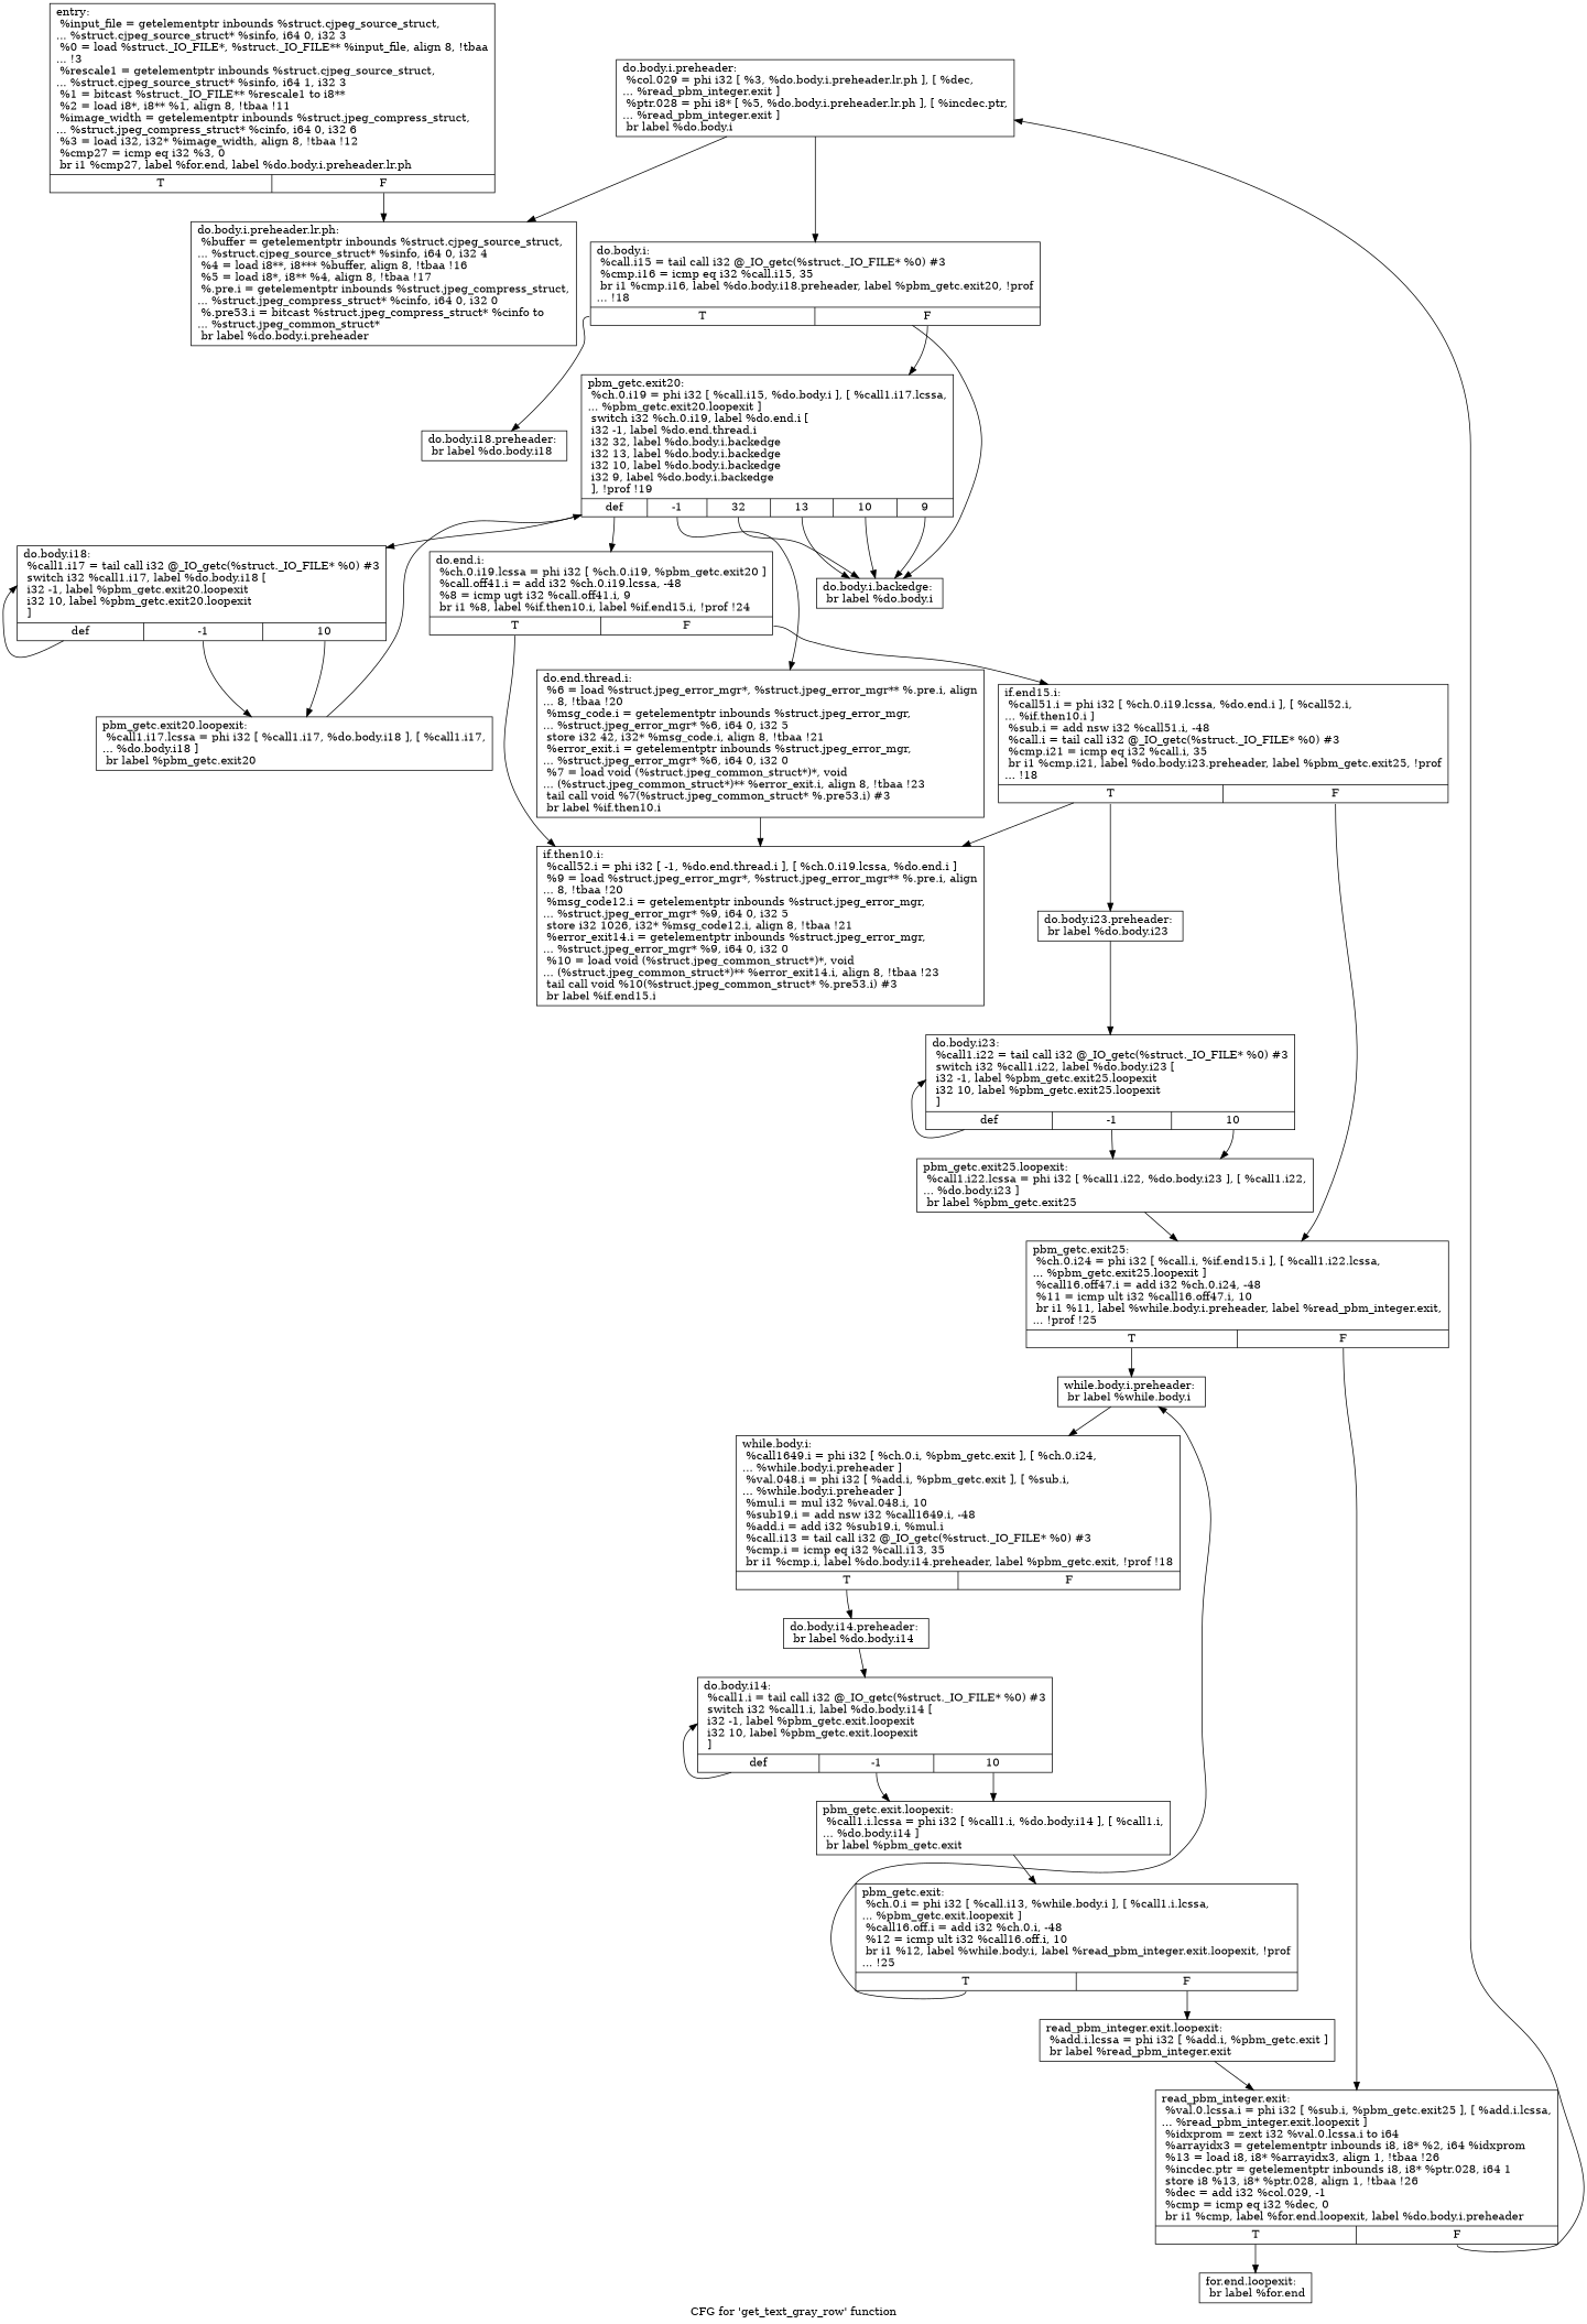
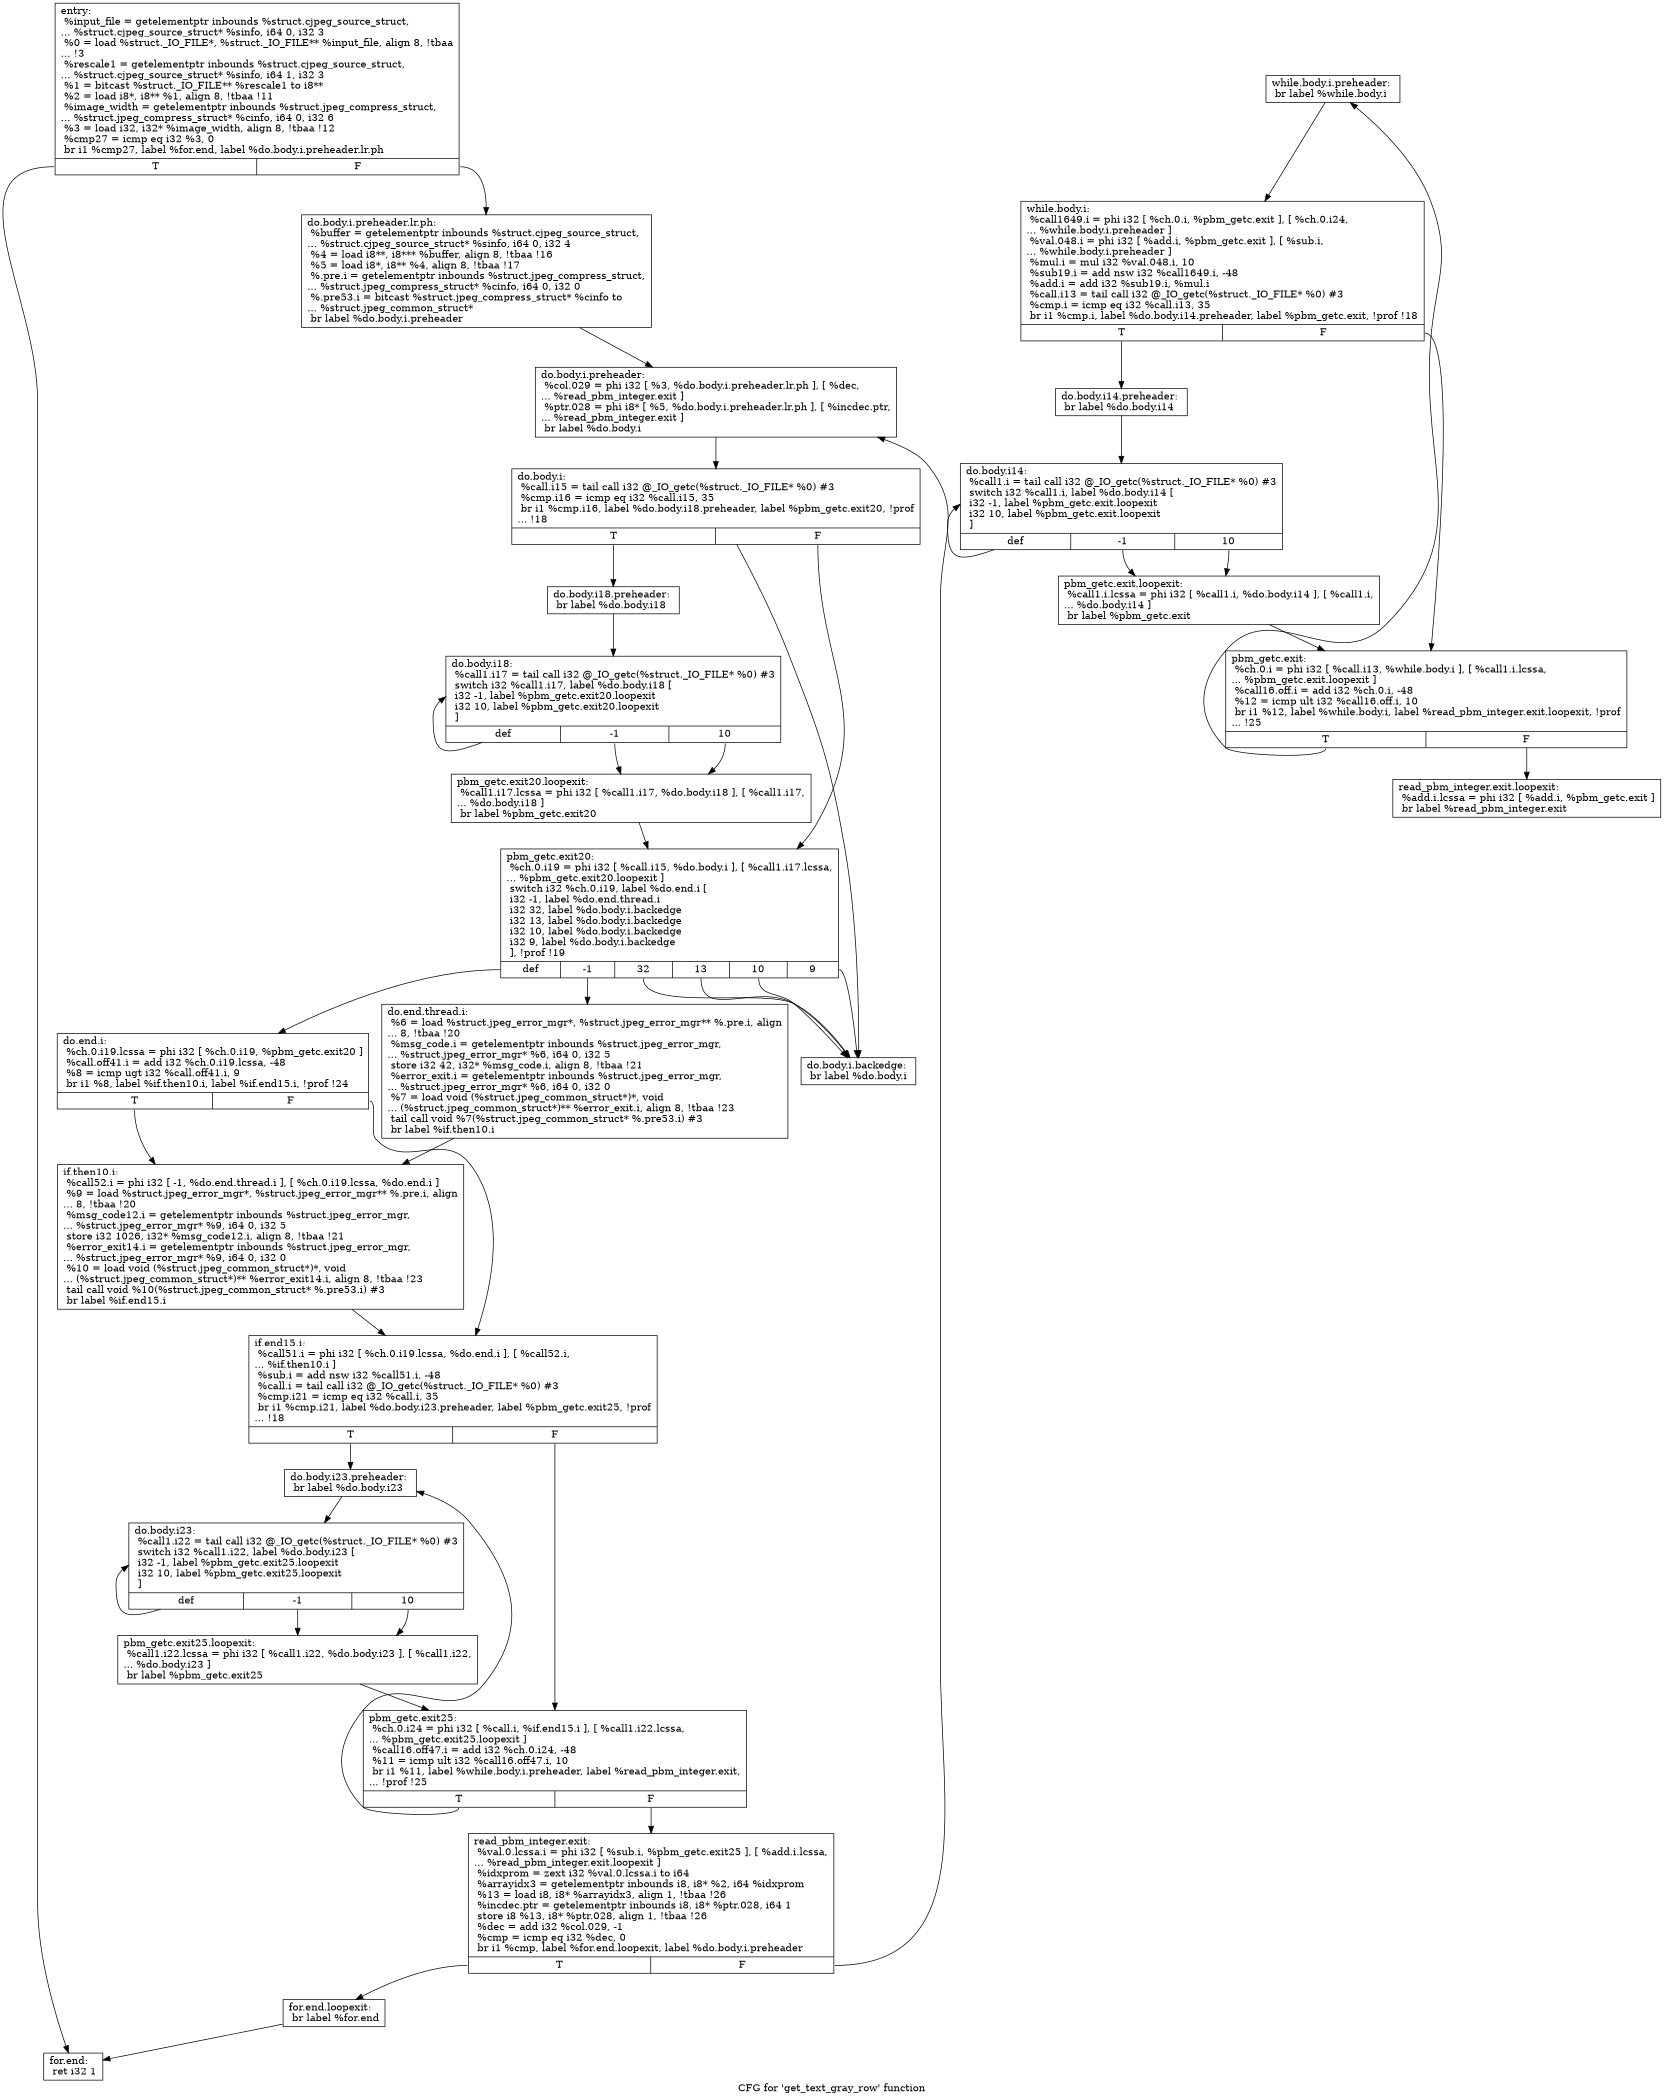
  digraph {
    label="CFG for 'get_text_gray_row' function"
    node [shape=record]
    n1 [label="{entry:\l  %input_file = getelementptr inbounds %struct.cjpeg_source_struct,\l... %struct.cjpeg_source_struct* %sinfo, i64 0, i32 3\l  %0 = load %struct._IO_FILE*, %struct._IO_FILE** %input_file, align 8, !tbaa\l... !3\l  %rescale1 = getelementptr inbounds %struct.cjpeg_source_struct,\l... %struct.cjpeg_source_struct* %sinfo, i64 1, i32 3\l  %1 = bitcast %struct._IO_FILE** %rescale1 to i8**\l  %2 = load i8*, i8** %1, align 8, !tbaa !11\l  %image_width = getelementptr inbounds %struct.jpeg_compress_struct,\l... %struct.jpeg_compress_struct* %cinfo, i64 0, i32 6\l  %3 = load i32, i32* %image_width, align 8, !tbaa !12\l  %cmp27 = icmp eq i32 %3, 0\l  br i1 %cmp27, label %for.end, label %do.body.i.preheader.lr.ph\l|{<s0>T|<s1>F}}"]
+   n2 [label="{for.end:                                          \l  ret i32 1\l}"]
    n3 [label="{do.body.i.preheader.lr.ph:                        \l  %buffer = getelementptr inbounds %struct.cjpeg_source_struct,\l... %struct.cjpeg_source_struct* %sinfo, i64 0, i32 4\l  %4 = load i8**, i8*** %buffer, align 8, !tbaa !16\l  %5 = load i8*, i8** %4, align 8, !tbaa !17\l  %.pre.i = getelementptr inbounds %struct.jpeg_compress_struct,\l... %struct.jpeg_compress_struct* %cinfo, i64 0, i32 0\l  %.pre53.i = bitcast %struct.jpeg_compress_struct* %cinfo to\l... %struct.jpeg_common_struct*\l  br label %do.body.i.preheader\l}"]
    n4 [label="{do.body.i.preheader:                              \l  %col.029 = phi i32 [ %3, %do.body.i.preheader.lr.ph ], [ %dec,\l... %read_pbm_integer.exit ]\l  %ptr.028 = phi i8* [ %5, %do.body.i.preheader.lr.ph ], [ %incdec.ptr,\l... %read_pbm_integer.exit ]\l  br label %do.body.i\l}"]
    n5 [label="{do.body.i:                                        \l  %call.i15 = tail call i32 @_IO_getc(%struct._IO_FILE* %0) #3\l  %cmp.i16 = icmp eq i32 %call.i15, 35\l  br i1 %cmp.i16, label %do.body.i18.preheader, label %pbm_getc.exit20, !prof\l... !18\l|{<s0>T|<s1>F}}"]
    n6 [label="{do.body.i18.preheader:                            \l  br label %do.body.i18\l}"]
    n7 [label="{pbm_getc.exit20:                                  \l  %ch.0.i19 = phi i32 [ %call.i15, %do.body.i ], [ %call1.i17.lcssa,\l... %pbm_getc.exit20.loopexit ]\l  switch i32 %ch.0.i19, label %do.end.i [\l    i32 -1, label %do.end.thread.i\l    i32 32, label %do.body.i.backedge\l    i32 13, label %do.body.i.backedge\l    i32 10, label %do.body.i.backedge\l    i32 9, label %do.body.i.backedge\l  ], !prof !19\l|{<s0>def|<s1>-1|<s2>32|<s3>13|<s4>10|<s5>9}}"]
    n8 [label="{do.body.i.backedge:                               \l  br label %do.body.i\l}"]
    n9 [label="{do.body.i18:                                      \l  %call1.i17 = tail call i32 @_IO_getc(%struct._IO_FILE* %0) #3\l  switch i32 %call1.i17, label %do.body.i18 [\l    i32 -1, label %pbm_getc.exit20.loopexit\l    i32 10, label %pbm_getc.exit20.loopexit\l  ]\l|{<s0>def|<s1>-1|<s2>10}}"]
    n10 [label="{do.end.i:                                         \l  %ch.0.i19.lcssa = phi i32 [ %ch.0.i19, %pbm_getc.exit20 ]\l  %call.off41.i = add i32 %ch.0.i19.lcssa, -48\l  %8 = icmp ugt i32 %call.off41.i, 9\l  br i1 %8, label %if.then10.i, label %if.end15.i, !prof !24\l|{<s0>T|<s1>F}}"]
    n11 [label="{do.end.thread.i:                                  \l  %6 = load %struct.jpeg_error_mgr*, %struct.jpeg_error_mgr** %.pre.i, align\l... 8, !tbaa !20\l  %msg_code.i = getelementptr inbounds %struct.jpeg_error_mgr,\l... %struct.jpeg_error_mgr* %6, i64 0, i32 5\l  store i32 42, i32* %msg_code.i, align 8, !tbaa !21\l  %error_exit.i = getelementptr inbounds %struct.jpeg_error_mgr,\l... %struct.jpeg_error_mgr* %6, i64 0, i32 0\l  %7 = load void (%struct.jpeg_common_struct*)*, void\l... (%struct.jpeg_common_struct*)** %error_exit.i, align 8, !tbaa !23\l  tail call void %7(%struct.jpeg_common_struct* %.pre53.i) #3\l  br label %if.then10.i\l}"]
    n12 [label="{pbm_getc.exit20.loopexit:                         \l  %call1.i17.lcssa = phi i32 [ %call1.i17, %do.body.i18 ], [ %call1.i17,\l... %do.body.i18 ]\l  br label %pbm_getc.exit20\l}"]
    n13 [label="{if.then10.i:                                      \l  %call52.i = phi i32 [ -1, %do.end.thread.i ], [ %ch.0.i19.lcssa, %do.end.i ]\l  %9 = load %struct.jpeg_error_mgr*, %struct.jpeg_error_mgr** %.pre.i, align\l... 8, !tbaa !20\l  %msg_code12.i = getelementptr inbounds %struct.jpeg_error_mgr,\l... %struct.jpeg_error_mgr* %9, i64 0, i32 5\l  store i32 1026, i32* %msg_code12.i, align 8, !tbaa !21\l  %error_exit14.i = getelementptr inbounds %struct.jpeg_error_mgr,\l... %struct.jpeg_error_mgr* %9, i64 0, i32 0\l  %10 = load void (%struct.jpeg_common_struct*)*, void\l... (%struct.jpeg_common_struct*)** %error_exit14.i, align 8, !tbaa !23\l  tail call void %10(%struct.jpeg_common_struct* %.pre53.i) #3\l  br label %if.end15.i\l}"]
    n14 [label="{if.end15.i:                                       \l  %call51.i = phi i32 [ %ch.0.i19.lcssa, %do.end.i ], [ %call52.i,\l... %if.then10.i ]\l  %sub.i = add nsw i32 %call51.i, -48\l  %call.i = tail call i32 @_IO_getc(%struct._IO_FILE* %0) #3\l  %cmp.i21 = icmp eq i32 %call.i, 35\l  br i1 %cmp.i21, label %do.body.i23.preheader, label %pbm_getc.exit25, !prof\l... !18\l|{<s0>T|<s1>F}}"]
    n15 [label="{do.body.i23.preheader:                            \l  br label %do.body.i23\l}"]
    n16 [label="{pbm_getc.exit25:                                  \l  %ch.0.i24 = phi i32 [ %call.i, %if.end15.i ], [ %call1.i22.lcssa,\l... %pbm_getc.exit25.loopexit ]\l  %call16.off47.i = add i32 %ch.0.i24, -48\l  %11 = icmp ult i32 %call16.off47.i, 10\l  br i1 %11, label %while.body.i.preheader, label %read_pbm_integer.exit,\l... !prof !25\l|{<s0>T|<s1>F}}"]
    n17 [label="{do.body.i23:                                      \l  %call1.i22 = tail call i32 @_IO_getc(%struct._IO_FILE* %0) #3\l  switch i32 %call1.i22, label %do.body.i23 [\l    i32 -1, label %pbm_getc.exit25.loopexit\l    i32 10, label %pbm_getc.exit25.loopexit\l  ]\l|{<s0>def|<s1>-1|<s2>10}}"]
    n18 [label="{while.body.i.preheader:                           \l  br label %while.body.i\l}"]
    n19 [label="{read_pbm_integer.exit:                            \l  %val.0.lcssa.i = phi i32 [ %sub.i, %pbm_getc.exit25 ], [ %add.i.lcssa,\l... %read_pbm_integer.exit.loopexit ]\l  %idxprom = zext i32 %val.0.lcssa.i to i64\l  %arrayidx3 = getelementptr inbounds i8, i8* %2, i64 %idxprom\l  %13 = load i8, i8* %arrayidx3, align 1, !tbaa !26\l  %incdec.ptr = getelementptr inbounds i8, i8* %ptr.028, i64 1\l  store i8 %13, i8* %ptr.028, align 1, !tbaa !26\l  %dec = add i32 %col.029, -1\l  %cmp = icmp eq i32 %dec, 0\l  br i1 %cmp, label %for.end.loopexit, label %do.body.i.preheader\l|{<s0>T|<s1>F}}"]
    n20 [label="{pbm_getc.exit25.loopexit:                         \l  %call1.i22.lcssa = phi i32 [ %call1.i22, %do.body.i23 ], [ %call1.i22,\l... %do.body.i23 ]\l  br label %pbm_getc.exit25\l}"]
    n21 [label="{while.body.i:                                     \l  %call1649.i = phi i32 [ %ch.0.i, %pbm_getc.exit ], [ %ch.0.i24,\l... %while.body.i.preheader ]\l  %val.048.i = phi i32 [ %add.i, %pbm_getc.exit ], [ %sub.i,\l... %while.body.i.preheader ]\l  %mul.i = mul i32 %val.048.i, 10\l  %sub19.i = add nsw i32 %call1649.i, -48\l  %add.i = add i32 %sub19.i, %mul.i\l  %call.i13 = tail call i32 @_IO_getc(%struct._IO_FILE* %0) #3\l  %cmp.i = icmp eq i32 %call.i13, 35\l  br i1 %cmp.i, label %do.body.i14.preheader, label %pbm_getc.exit, !prof !18\l|{<s0>T|<s1>F}}"]
    n22 [label="{for.end.loopexit:                                 \l  br label %for.end\l}"]
    n23 [label="{do.body.i14.preheader:                            \l  br label %do.body.i14\l}"]
    n24 [label="{pbm_getc.exit:                                    \l  %ch.0.i = phi i32 [ %call.i13, %while.body.i ], [ %call1.i.lcssa,\l... %pbm_getc.exit.loopexit ]\l  %call16.off.i = add i32 %ch.0.i, -48\l  %12 = icmp ult i32 %call16.off.i, 10\l  br i1 %12, label %while.body.i, label %read_pbm_integer.exit.loopexit, !prof\l... !25\l|{<s0>T|<s1>F}}"]
    n25 [label="{do.body.i14:                                      \l  %call1.i = tail call i32 @_IO_getc(%struct._IO_FILE* %0) #3\l  switch i32 %call1.i, label %do.body.i14 [\l    i32 -1, label %pbm_getc.exit.loopexit\l    i32 10, label %pbm_getc.exit.loopexit\l  ]\l|{<s0>def|<s1>-1|<s2>10}}"]
    n26 [label="{read_pbm_integer.exit.loopexit:                   \l  %add.i.lcssa = phi i32 [ %add.i, %pbm_getc.exit ]\l  br label %read_pbm_integer.exit\l}"]
    n27 [label="{pbm_getc.exit.loopexit:                           \l  %call1.i.lcssa = phi i32 [ %call1.i, %do.body.i14 ], [ %call1.i,\l... %do.body.i14 ]\l  br label %pbm_getc.exit\l}"]
+   n1 -> n2 [tailport=s0]
    n1 -> n3 [tailport=s1]
-   n4 -> n3
+   n3 -> n4
    n4 -> n5
    n5 -> n6 [tailport=s0]
    n5 -> n7 [tailport=s1]
    n5 -> n8
-   n7 -> n9
+   n6 -> n9
    n7 -> n8 [tailport=s2]
    n7 -> n8 [tailport=s3]
    n7 -> n8 [tailport=s4]
    n7 -> n8 [tailport=s5]
    n7 -> n10 [tailport=s0]
    n7 -> n11 [tailport=s1]
    n9 -> n9 [tailport=s0]
    n9 -> n12 [tailport=s1]
    n9 -> n12 [tailport=s2]
    n10 -> n13 [tailport=s0]
    n10 -> n14 [tailport=s1]
    n11 -> n13
    n12 -> n7
-   n14 -> n13
+   n13 -> n14
    n14 -> n15 [tailport=s0]
    n14 -> n16 [tailport=s1]
    n15 -> n17
-   n16 -> n18 [tailport=s0]
+   n16 -> n15 [tailport=s0]
    n16 -> n19 [tailport=s1]
    n17 -> n17 [tailport=s0]
    n17 -> n20 [tailport=s1]
    n17 -> n20 [tailport=s2]
    n18 -> n21
    n19 -> n4 [tailport=s1]
    n19 -> n22 [tailport=s0]
    n20 -> n16
    n21 -> n23 [tailport=s0]
+   n21 -> n24 [tailport=s1]
+   n22 -> n2
    n23 -> n25
    n24 -> n18 [tailport=s0]
    n24 -> n26 [tailport=s1]
    n25 -> n25 [tailport=s0]
    n25 -> n27 [tailport=s1]
    n25 -> n27 [tailport=s2]
-   n26 -> n19
    n27 -> n24
  }
